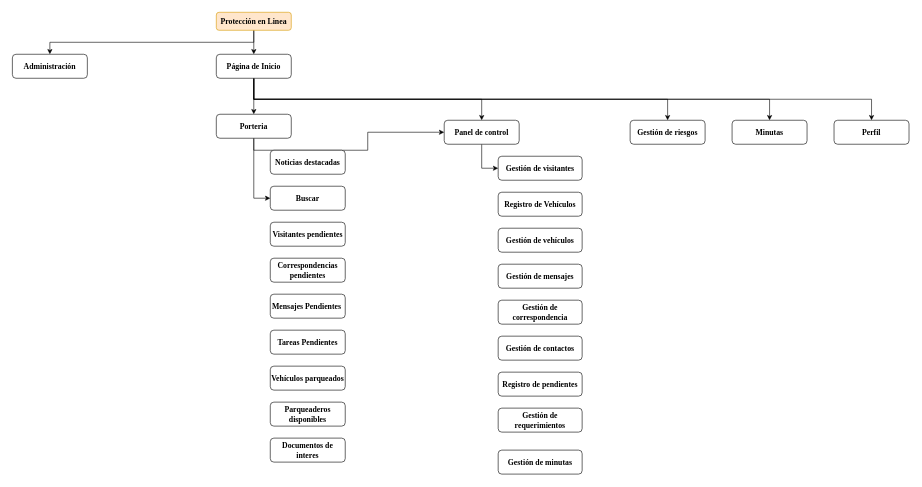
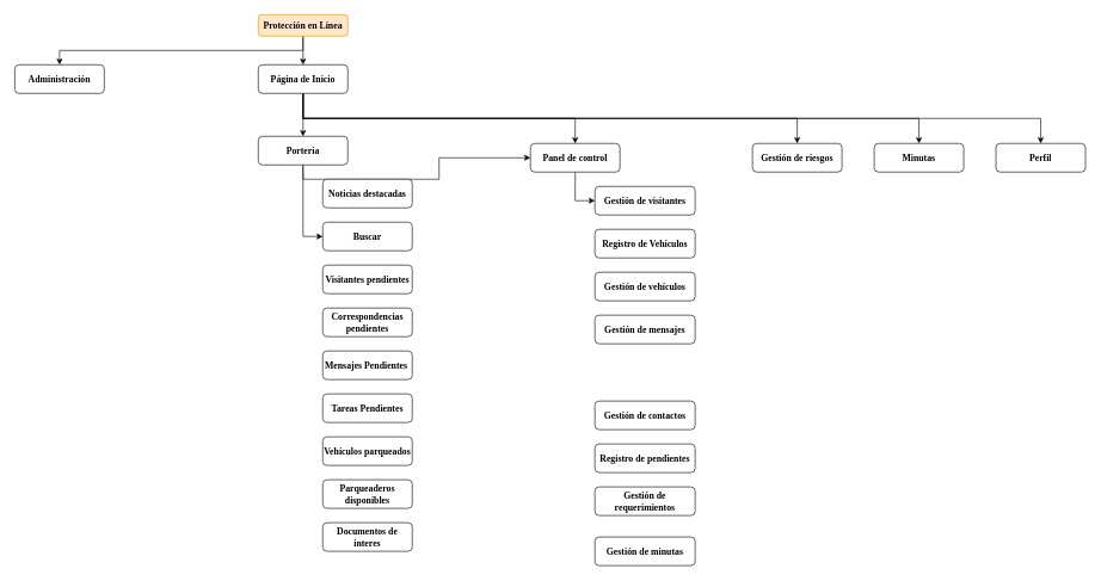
  <mxCell id="0" />
  <mxCell id="1" parent="0" />
  <mxCell id="2" style="edgeStyle=orthogonalEdgeStyle;rounded=0;orthogonalLoop=1;jettySize=auto;html=1;exitX=0.5;exitY=1;exitDx=0;exitDy=0;entryX=0.5;entryY=0;entryDx=0;entryDy=0;fontFamily=Verdana;fontSize=13;" edge="1" parent="1" source="4" target="10"><mxGeometry relative="1" as="geometry" /></mxCell>
  <mxCell id="3" style="edgeStyle=orthogonalEdgeStyle;rounded=0;orthogonalLoop=1;jettySize=auto;html=1;exitX=0.5;exitY=1;exitDx=0;exitDy=0;entryX=0.5;entryY=0;entryDx=0;entryDy=0;fontFamily=Verdana;fontSize=13;" edge="1" parent="1" source="4" target="11"><mxGeometry relative="1" as="geometry" /></mxCell>
  <mxCell id="4" value="Protección en Linea" style="rounded=1;whiteSpace=wrap;html=1;fillColor=#ffe6cc;strokeColor=#d79b00;fontFamily=Nunito;fontSource=https%3A%2F%2Ffonts.googleapis.com%2Fcss%3Ffamily%3DNunito;fontStyle=1;fontSize=13;" vertex="1" parent="1"><mxGeometry x="360" y="20" width="125" height="30" as="geometry" /></mxCell>
  <mxCell id="5" style="edgeStyle=orthogonalEdgeStyle;rounded=0;orthogonalLoop=1;jettySize=auto;html=1;exitX=0.5;exitY=1;exitDx=0;exitDy=0;entryX=0.5;entryY=0;entryDx=0;entryDy=0;fontFamily=Verdana;fontSize=13;" edge="1" parent="1" source="10" target="14"><mxGeometry relative="1" as="geometry" /></mxCell>
  <mxCell id="6" style="edgeStyle=orthogonalEdgeStyle;rounded=0;orthogonalLoop=1;jettySize=auto;html=1;exitX=0.5;exitY=1;exitDx=0;exitDy=0;entryX=0.5;entryY=0;entryDx=0;entryDy=0;fontFamily=Verdana;fontSize=13;" edge="1" parent="1" source="10" target="16"><mxGeometry relative="1" as="geometry" /></mxCell>
  <mxCell id="7" style="edgeStyle=orthogonalEdgeStyle;rounded=0;orthogonalLoop=1;jettySize=auto;html=1;exitX=0.5;exitY=1;exitDx=0;exitDy=0;fontFamily=Verdana;fontSize=13;" edge="1" parent="1" source="10" target="17"><mxGeometry relative="1" as="geometry" /></mxCell>
  <mxCell id="8" style="edgeStyle=orthogonalEdgeStyle;rounded=0;orthogonalLoop=1;jettySize=auto;html=1;exitX=0.5;exitY=1;exitDx=0;exitDy=0;fontFamily=Verdana;fontSize=13;" edge="1" parent="1" source="10" target="18"><mxGeometry relative="1" as="geometry" /></mxCell>
  <mxCell id="9" style="edgeStyle=orthogonalEdgeStyle;rounded=0;orthogonalLoop=1;jettySize=auto;html=1;exitX=0.5;exitY=1;exitDx=0;exitDy=0;entryX=0.5;entryY=0;entryDx=0;entryDy=0;fontFamily=Verdana;fontSize=13;" edge="1" parent="1" source="10" target="19"><mxGeometry relative="1" as="geometry" /></mxCell>
  <mxCell id="10" value="Página de Inicio" style="rounded=1;whiteSpace=wrap;html=1;fontFamily=Nunito;fontSource=https%3A%2F%2Ffonts.googleapis.com%2Fcss%3Ffamily%3DNunito;fontStyle=1;fontSize=13;" vertex="1" parent="1"><mxGeometry x="360" y="90" width="125" height="40" as="geometry" /></mxCell>
  <mxCell id="11" value="Administración" style="rounded=1;whiteSpace=wrap;html=1;fontFamily=Nunito;fontSource=https%3A%2F%2Ffonts.googleapis.com%2Fcss%3Ffamily%3DNunito;fontStyle=1;fontSize=13;" vertex="1" parent="1"><mxGeometry x="20" y="90" width="125" height="40" as="geometry" /></mxCell>
  <mxCell id="12" style="edgeStyle=orthogonalEdgeStyle;rounded=0;orthogonalLoop=1;jettySize=auto;html=1;exitX=0.5;exitY=1;exitDx=0;exitDy=0;fontFamily=Verdana;fontSize=13;" edge="1" parent="1" source="14" target="16"><mxGeometry relative="1" as="geometry" /></mxCell>
  <mxCell id="13" style="edgeStyle=orthogonalEdgeStyle;rounded=0;orthogonalLoop=1;jettySize=auto;html=1;exitX=0.5;exitY=1;exitDx=0;exitDy=0;entryX=0;entryY=0.5;entryDx=0;entryDy=0;fontFamily=Verdana;fontSize=13;" edge="1" parent="1" source="14" target="21"><mxGeometry relative="1" as="geometry" /></mxCell>
  <mxCell id="14" value="Porteria" style="rounded=1;whiteSpace=wrap;html=1;fontFamily=Nunito;fontSource=https%3A%2F%2Ffonts.googleapis.com%2Fcss%3Ffamily%3DNunito;fontStyle=1;fontSize=13;" vertex="1" parent="1"><mxGeometry x="360" y="190" width="125" height="40" as="geometry" /></mxCell>
  <mxCell id="15" style="edgeStyle=orthogonalEdgeStyle;rounded=0;orthogonalLoop=1;jettySize=auto;html=1;exitX=0.5;exitY=1;exitDx=0;exitDy=0;entryX=0;entryY=0.5;entryDx=0;entryDy=0;fontFamily=Verdana;fontSize=13;" edge="1" parent="1" source="16" target="29"><mxGeometry relative="1" as="geometry" /></mxCell>
  <mxCell id="16" value="Panel de control" style="rounded=1;whiteSpace=wrap;html=1;fontFamily=Nunito;fontSource=https%3A%2F%2Ffonts.googleapis.com%2Fcss%3Ffamily%3DNunito;fontStyle=1;fontSize=13;" vertex="1" parent="1"><mxGeometry x="740" y="200" width="125" height="40" as="geometry" /></mxCell>
  <mxCell id="17" value="Gestión de riesgos" style="rounded=1;whiteSpace=wrap;html=1;fontFamily=Nunito;fontSource=https%3A%2F%2Ffonts.googleapis.com%2Fcss%3Ffamily%3DNunito;fontStyle=1;fontSize=13;" vertex="1" parent="1"><mxGeometry x="1050" y="200" width="125" height="40" as="geometry" /></mxCell>
  <mxCell id="18" value="Minutas" style="rounded=1;whiteSpace=wrap;html=1;fontFamily=Nunito;fontSource=https%3A%2F%2Ffonts.googleapis.com%2Fcss%3Ffamily%3DNunito;fontStyle=1;fontSize=13;" vertex="1" parent="1"><mxGeometry x="1220" y="200" width="125" height="40" as="geometry" /></mxCell>
  <mxCell id="19" value="Perfil" style="rounded=1;whiteSpace=wrap;html=1;fontFamily=Nunito;fontSource=https%3A%2F%2Ffonts.googleapis.com%2Fcss%3Ffamily%3DNunito;fontStyle=1;fontSize=13;" vertex="1" parent="1"><mxGeometry x="1390" y="200" width="125" height="40" as="geometry" /></mxCell>
  <mxCell id="20" value="Noticias destacadas" style="rounded=1;whiteSpace=wrap;html=1;fontFamily=Nunito;fontSource=https%3A%2F%2Ffonts.googleapis.com%2Fcss%3Ffamily%3DNunito;fontStyle=1;fontSize=13;" vertex="1" parent="1"><mxGeometry x="450" y="250" width="125" height="40" as="geometry" /></mxCell>
  <mxCell id="21" value="Buscar" style="rounded=1;whiteSpace=wrap;html=1;fontFamily=Nunito;fontSource=https%3A%2F%2Ffonts.googleapis.com%2Fcss%3Ffamily%3DNunito;fontStyle=1;fontSize=13;align=center;" vertex="1" parent="1"><mxGeometry x="450" y="310" width="125" height="40" as="geometry" /></mxCell>
  <mxCell id="22" value="Visitantes pendientes" style="rounded=1;whiteSpace=wrap;html=1;fontFamily=Nunito;fontSource=https%3A%2F%2Ffonts.googleapis.com%2Fcss%3Ffamily%3DNunito;fontStyle=1;fontSize=13;align=center;" vertex="1" parent="1"><mxGeometry x="450" y="370" width="125" height="40" as="geometry" /></mxCell>
  <mxCell id="23" value="Correspondencias&lt;br&gt;pendientes" style="rounded=1;whiteSpace=wrap;html=1;fontFamily=Nunito;fontSource=https%3A%2F%2Ffonts.googleapis.com%2Fcss%3Ffamily%3DNunito;fontStyle=1;fontSize=13;align=center;" vertex="1" parent="1"><mxGeometry x="450" y="430" width="125" height="40" as="geometry" /></mxCell>
  <mxCell id="24" value="Mensajes Pendientes&amp;nbsp;" style="rounded=1;whiteSpace=wrap;html=1;fontFamily=Nunito;fontSource=https%3A%2F%2Ffonts.googleapis.com%2Fcss%3Ffamily%3DNunito;fontStyle=1;fontSize=13;align=center;" vertex="1" parent="1"><mxGeometry x="450" y="490" width="125" height="40" as="geometry" /></mxCell>
  <mxCell id="25" value="Tareas Pendientes" style="rounded=1;whiteSpace=wrap;html=1;fontFamily=Nunito;fontSource=https%3A%2F%2Ffonts.googleapis.com%2Fcss%3Ffamily%3DNunito;fontStyle=1;fontSize=13;align=center;" vertex="1" parent="1"><mxGeometry x="450" y="550" width="125" height="40" as="geometry" /></mxCell>
  <mxCell id="26" value="Vehículos parqueados" style="rounded=1;whiteSpace=wrap;html=1;fontFamily=Nunito;fontSource=https%3A%2F%2Ffonts.googleapis.com%2Fcss%3Ffamily%3DNunito;fontStyle=1;fontSize=13;align=center;" vertex="1" parent="1"><mxGeometry x="450" y="610" width="125" height="40" as="geometry" /></mxCell>
  <mxCell id="27" value="Parqueaderos disponibles" style="rounded=1;whiteSpace=wrap;html=1;fontFamily=Nunito;fontSource=https%3A%2F%2Ffonts.googleapis.com%2Fcss%3Ffamily%3DNunito;fontStyle=1;fontSize=13;align=center;" vertex="1" parent="1"><mxGeometry x="450" y="670" width="125" height="40" as="geometry" /></mxCell>
  <mxCell id="28" value="Documentos de interes" style="rounded=1;whiteSpace=wrap;html=1;fontFamily=Nunito;fontSource=https%3A%2F%2Ffonts.googleapis.com%2Fcss%3Ffamily%3DNunito;fontStyle=1;fontSize=13;align=center;" vertex="1" parent="1"><mxGeometry x="450" y="730" width="125" height="40" as="geometry" /></mxCell>
  <mxCell id="29" value="Gestión de visitantes" style="rounded=1;whiteSpace=wrap;html=1;fontFamily=Nunito;fontSource=https%3A%2F%2Ffonts.googleapis.com%2Fcss%3Ffamily%3DNunito;fontStyle=1;fontSize=13;align=center;" vertex="1" parent="1"><mxGeometry x="830" y="260" width="140" height="40" as="geometry" /></mxCell>
  <mxCell id="30" value="Registro de Vehículos" style="rounded=1;whiteSpace=wrap;html=1;fontFamily=Nunito;fontSource=https%3A%2F%2Ffonts.googleapis.com%2Fcss%3Ffamily%3DNunito;fontStyle=1;fontSize=13;align=center;" vertex="1" parent="1"><mxGeometry x="830" y="320" width="140" height="40" as="geometry" /></mxCell>
  <mxCell id="31" value="Gestión de vehículos" style="rounded=1;whiteSpace=wrap;html=1;fontFamily=Nunito;fontSource=https%3A%2F%2Ffonts.googleapis.com%2Fcss%3Ffamily%3DNunito;fontStyle=1;fontSize=13;align=center;" vertex="1" parent="1"><mxGeometry x="830" y="380" width="140" height="40" as="geometry" /></mxCell>
  <mxCell id="32" value="Gestión de mensajes" style="rounded=1;whiteSpace=wrap;html=1;fontFamily=Nunito;fontSource=https%3A%2F%2Ffonts.googleapis.com%2Fcss%3Ffamily%3DNunito;fontStyle=1;fontSize=13;align=center;" vertex="1" parent="1"><mxGeometry x="830" y="440" width="140" height="40" as="geometry" /></mxCell>
- <mxCell id="33" value="Gestión de correspondencia" style="rounded=1;whiteSpace=wrap;html=1;fontFamily=Nunito;fontSource=https%3A%2F%2Ffonts.googleapis.com%2Fcss%3Ffamily%3DNunito;fontStyle=1;fontSize=13;align=center;" vertex="1" parent="1"><mxGeometry x="830" y="500" width="140" height="40" as="geometry" /></mxCell>
  <mxCell id="34" value="Gestión de contactos" style="rounded=1;whiteSpace=wrap;html=1;fontFamily=Nunito;fontSource=https%3A%2F%2Ffonts.googleapis.com%2Fcss%3Ffamily%3DNunito;fontStyle=1;fontSize=13;align=center;" vertex="1" parent="1"><mxGeometry x="830" y="560" width="140" height="40" as="geometry" /></mxCell>
  <mxCell id="35" value="Registro de pendientes" style="rounded=1;whiteSpace=wrap;html=1;fontFamily=Nunito;fontSource=https%3A%2F%2Ffonts.googleapis.com%2Fcss%3Ffamily%3DNunito;fontStyle=1;fontSize=13;align=center;" vertex="1" parent="1"><mxGeometry x="830" y="620" width="140" height="40" as="geometry" /></mxCell>
  <mxCell id="36" value="Gestión de requerimientos" style="rounded=1;whiteSpace=wrap;html=1;fontFamily=Nunito;fontSource=https%3A%2F%2Ffonts.googleapis.com%2Fcss%3Ffamily%3DNunito;fontStyle=1;fontSize=13;align=center;" vertex="1" parent="1"><mxGeometry x="830" y="680" width="140" height="40" as="geometry" /></mxCell>
  <mxCell id="37" value="Gestión de minutas" style="rounded=1;whiteSpace=wrap;html=1;fontFamily=Nunito;fontSource=https%3A%2F%2Ffonts.googleapis.com%2Fcss%3Ffamily%3DNunito;fontStyle=1;fontSize=13;align=center;" vertex="1" parent="1"><mxGeometry x="830" y="750" width="140" height="40" as="geometry" /></mxCell>
